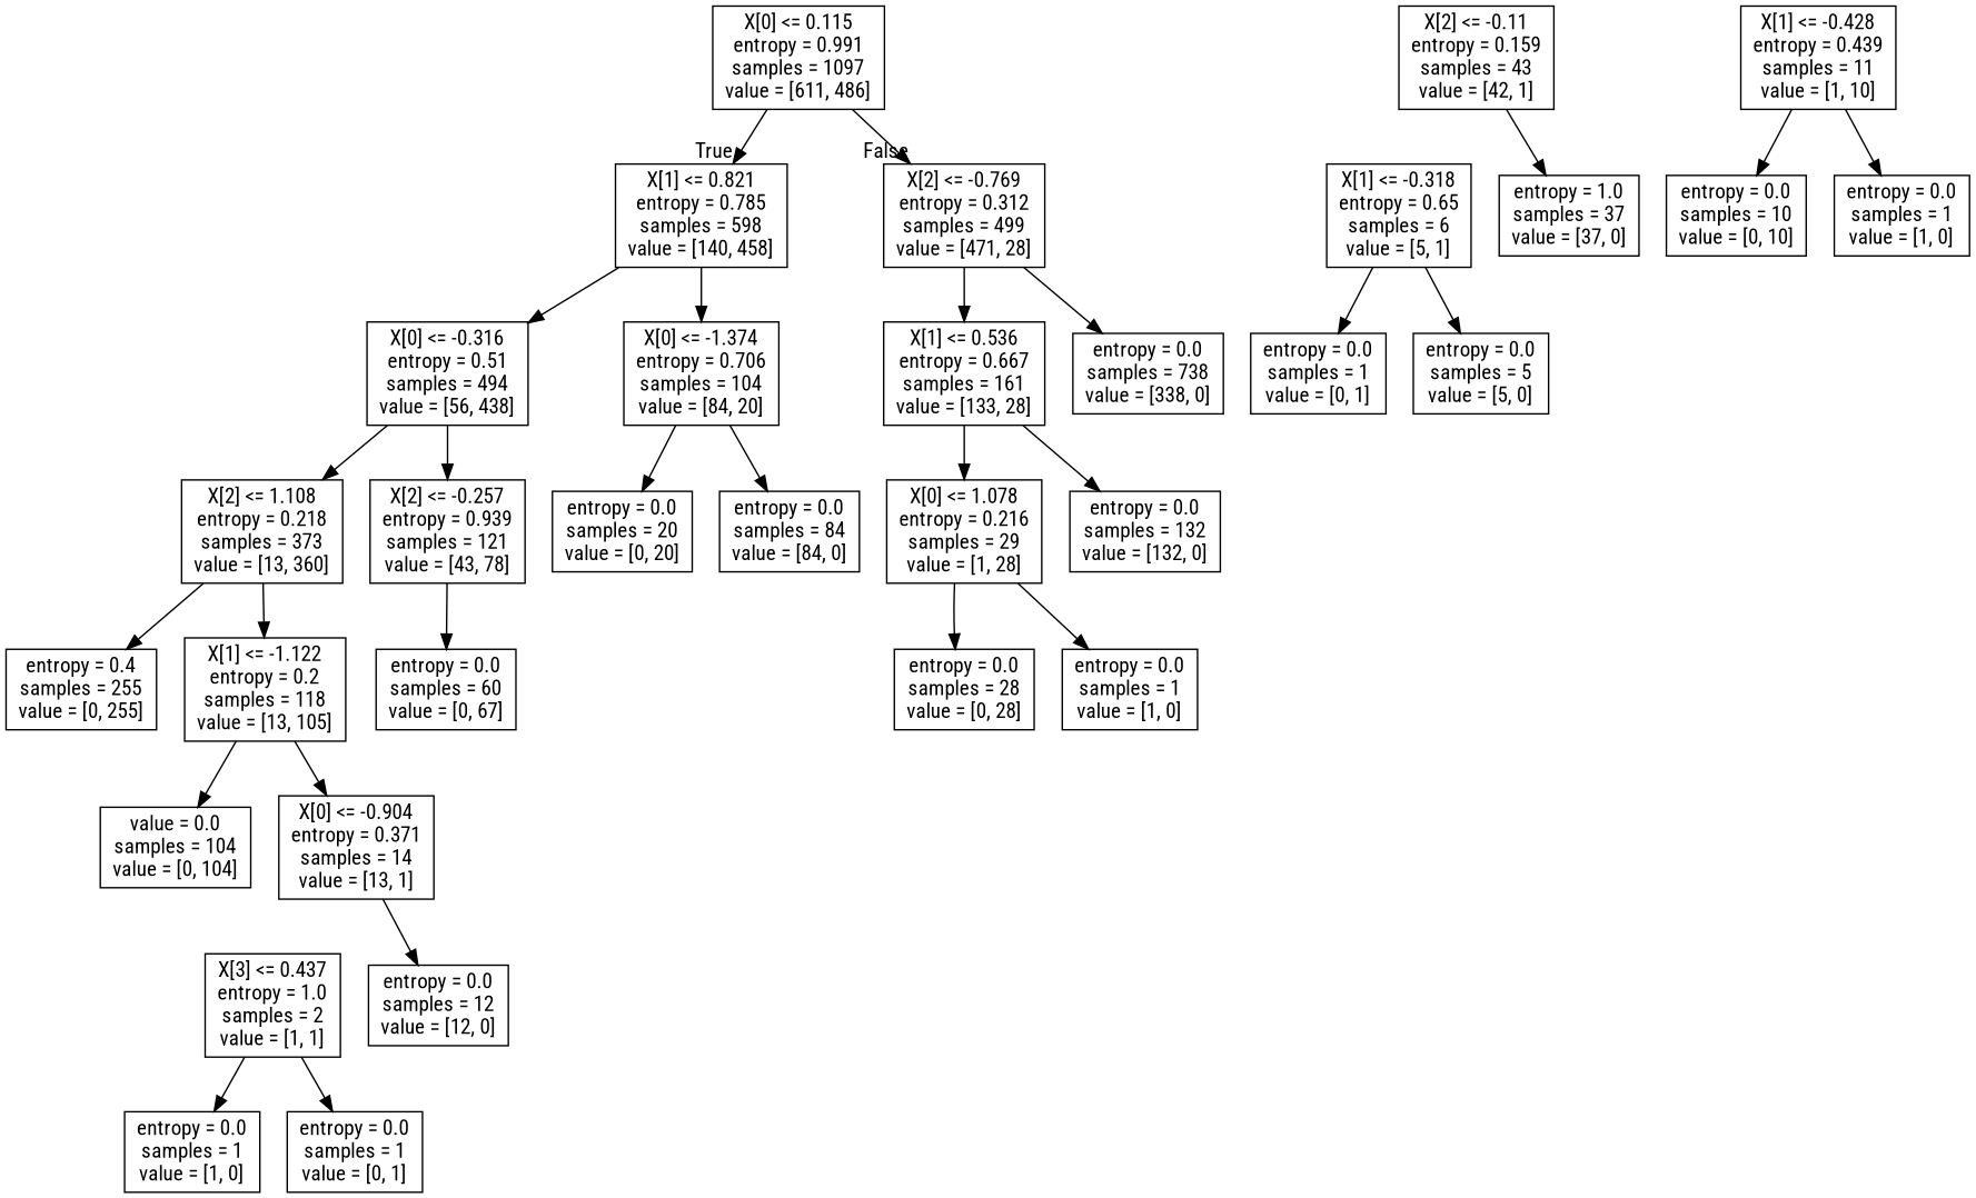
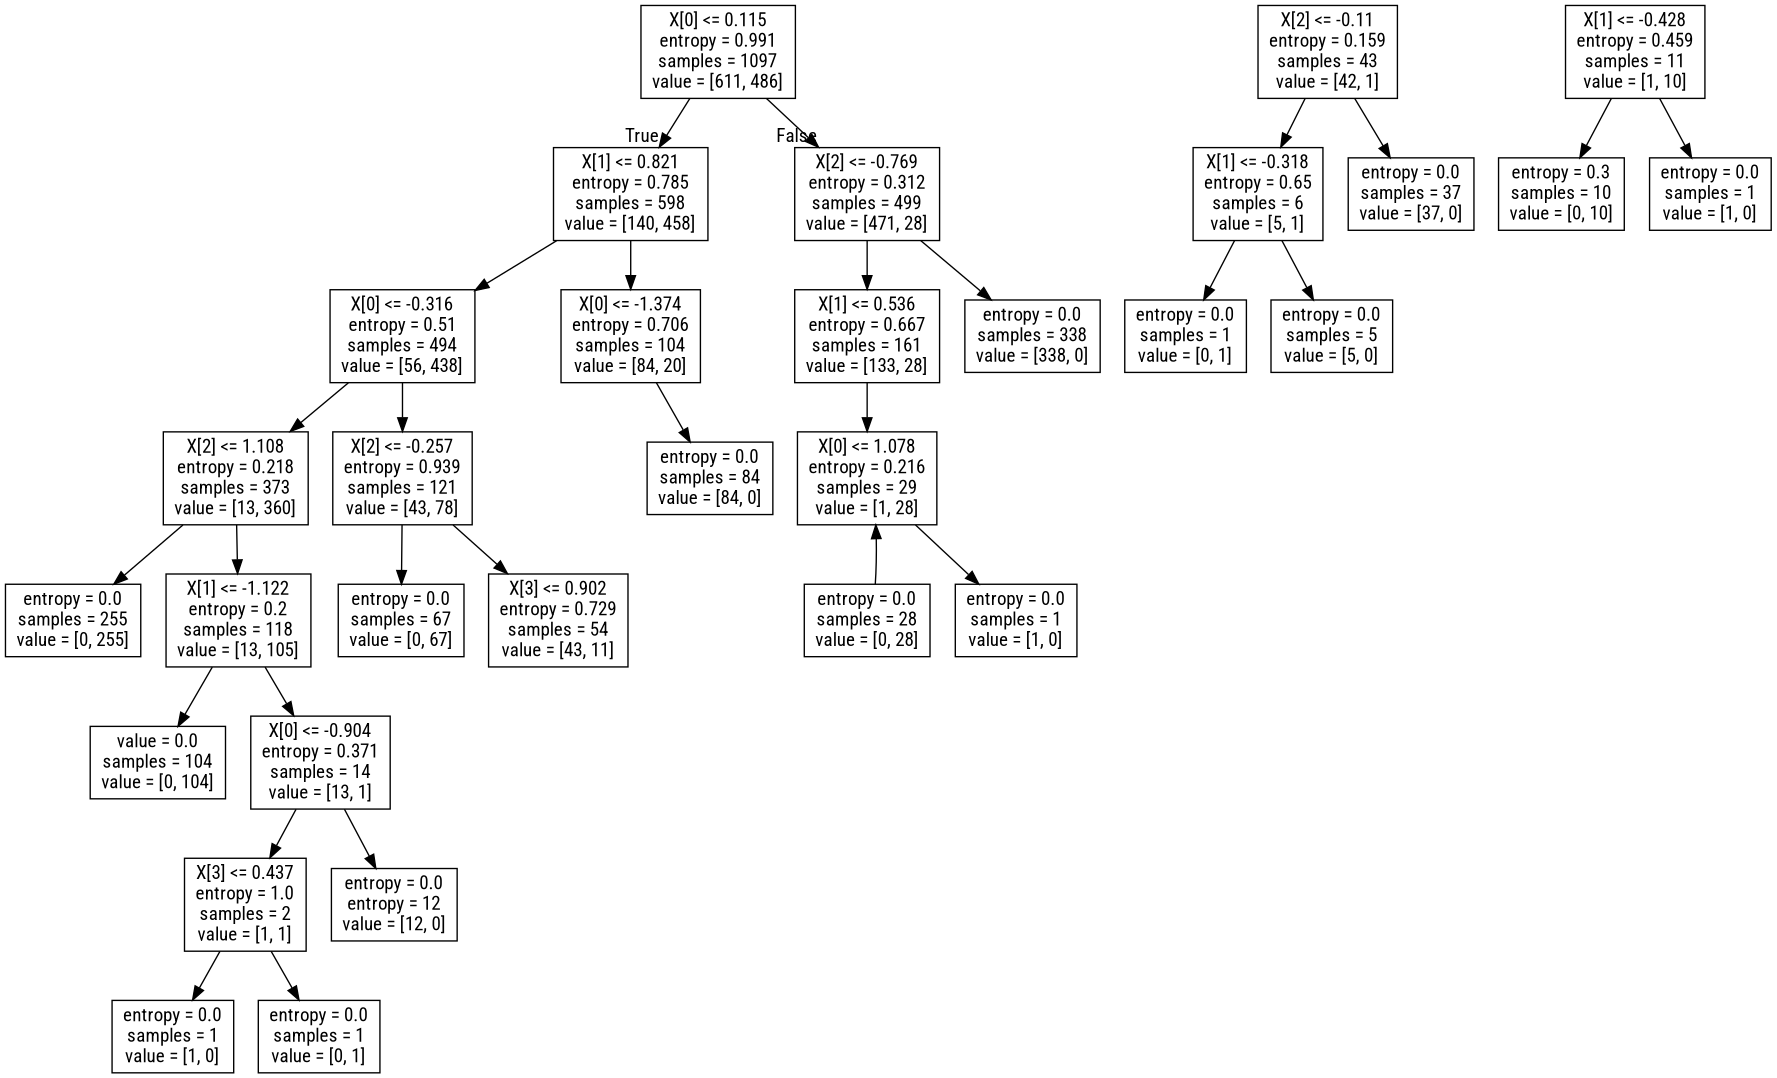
  digraph {
    fontname="Roboto Condensed"
    node [fontname="Roboto Condensed" shape=box]
    edge [fontname="Roboto Condensed"]
    n1 [label="X[0] <= 0.115\nentropy = 0.991\nsamples = 1097\nvalue = [611, 486]"]
    n2 [label="X[1] <= 0.821\nentropy = 0.785\nsamples = 598\nvalue = [140, 458]"]
    n3 [label="X[2] <= -0.769\nentropy = 0.312\nsamples = 499\nvalue = [471, 28]"]
    n4 [label="X[0] <= -0.316\nentropy = 0.51\nsamples = 494\nvalue = [56, 438]"]
    n5 [label="X[0] <= -1.374\nentropy = 0.706\nsamples = 104\nvalue = [84, 20]"]
    n6 [label="X[1] <= 0.536\nentropy = 0.667\nsamples = 161\nvalue = [133, 28]"]
-   n7 [label="entropy = 0.0\nsamples = 738\nvalue = [338, 0]"]
+   n7 [label="entropy = 0.0\nsamples = 338\nvalue = [338, 0]"]
    n8 [label="X[2] <= 1.108\nentropy = 0.218\nsamples = 373\nvalue = [13, 360]"]
    n9 [label="X[2] <= -0.257\nentropy = 0.939\nsamples = 121\nvalue = [43, 78]"]
-   n10 [label="entropy = 0.0\nsamples = 20\nvalue = [0, 20]"]
    n11 [label="entropy = 0.0\nsamples = 84\nvalue = [84, 0]"]
-   n12 [label="entropy = 0.4\nsamples = 255\nvalue = [0, 255]"]
+   n12 [label="entropy = 0.0\nsamples = 255\nvalue = [0, 255]"]
    n13 [label="X[1] <= -1.122\nentropy = 0.2\nsamples = 118\nvalue = [13, 105]"]
-   n14 [label="entropy = 0.0\nsamples = 60\nvalue = [0, 67]"]
+   n14 [label="entropy = 0.0\nsamples = 67\nvalue = [0, 67]"]
+   n15 [label="X[3] <= 0.902\nentropy = 0.729\nsamples = 54\nvalue = [43, 11]"]
    n16 [label="value = 0.0\nsamples = 104\nvalue = [0, 104]"]
    n17 [label="X[0] <= -0.904\nentropy = 0.371\nsamples = 14\nvalue = [13, 1]"]
    n18 [label="X[3] <= 0.437\nentropy = 1.0\nsamples = 2\nvalue = [1, 1]"]
-   n19 [label="entropy = 0.0\nsamples = 12\nvalue = [12, 0]"]
+   n19 [label="entropy = 0.0\nentropy = 12\nvalue = [12, 0]"]
    n20 [label="entropy = 0.0\nsamples = 1\nvalue = [1, 0]"]
    n21 [label="entropy = 0.0\nsamples = 1\nvalue = [0, 1]"]
    n22 [label="X[2] <= -0.11\nentropy = 0.159\nsamples = 43\nvalue = [42, 1]"]
    n23 [label="X[1] <= -0.318\nentropy = 0.65\nsamples = 6\nvalue = [5, 1]"]
-   n24 [label="entropy = 1.0\nsamples = 37\nvalue = [37, 0]"]
-   n25 [label="X[1] <= -0.428\nentropy = 0.439\nsamples = 11\nvalue = [1, 10]"]
-   n26 [label="entropy = 0.0\nsamples = 10\nvalue = [0, 10]"]
+   n24 [label="entropy = 0.0\nsamples = 37\nvalue = [37, 0]"]
+   n25 [label="X[1] <= -0.428\nentropy = 0.459\nsamples = 11\nvalue = [1, 10]"]
+   n26 [label="entropy = 0.3\nsamples = 10\nvalue = [0, 10]"]
    n27 [label="entropy = 0.0\nsamples = 1\nvalue = [1, 0]"]
    n28 [label="entropy = 0.0\nsamples = 1\nvalue = [0, 1]"]
    n29 [label="entropy = 0.0\nsamples = 5\nvalue = [5, 0]"]
    n30 [label="X[0] <= 1.078\nentropy = 0.216\nsamples = 29\nvalue = [1, 28]"]
-   n31 [label="entropy = 0.0\nsamples = 132\nvalue = [132, 0]"]
    n32 [label="entropy = 0.0\nsamples = 28\nvalue = [0, 28]"]
    n33 [label="entropy = 0.0\nsamples = 1\nvalue = [1, 0]"]
    n1 -> n2 [headlabel=True labelangle=45 labeldistance=2.5]
    n1 -> n3 [headlabel=False labelangle=-45 labeldistance=2.5]
    n2 -> n4
    n2 -> n5
    n3 -> n6
    n3 -> n7
    n4 -> n8
    n4 -> n9
-   n5 -> n10
    n5 -> n11
    n6 -> n30
-   n6 -> n31
    n8 -> n12
    n8 -> n13
    n9 -> n14
+   n9 -> n15
    n13 -> n16
    n13 -> n17
+   n17 -> n18
    n17 -> n19
    n18 -> n20
    n18 -> n21
+   n22 -> n23
    n22 -> n24
    n23 -> n28
    n23 -> n29
    n25 -> n26
    n25 -> n27
-   n30 -> n32
+   n32 -> n30
    n30 -> n33
  }
